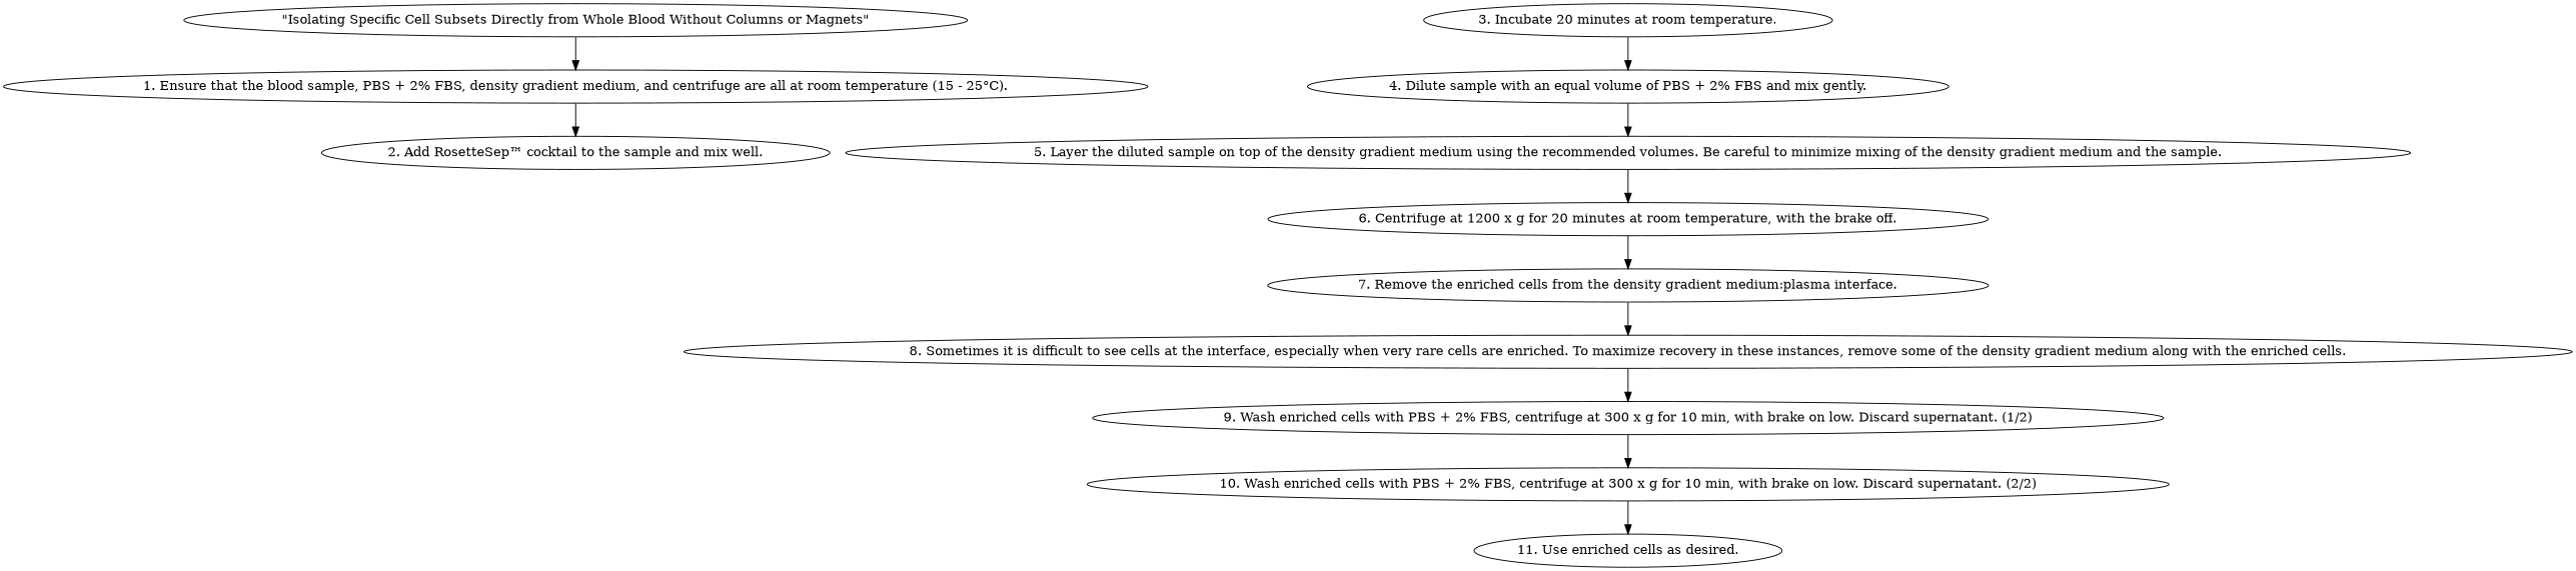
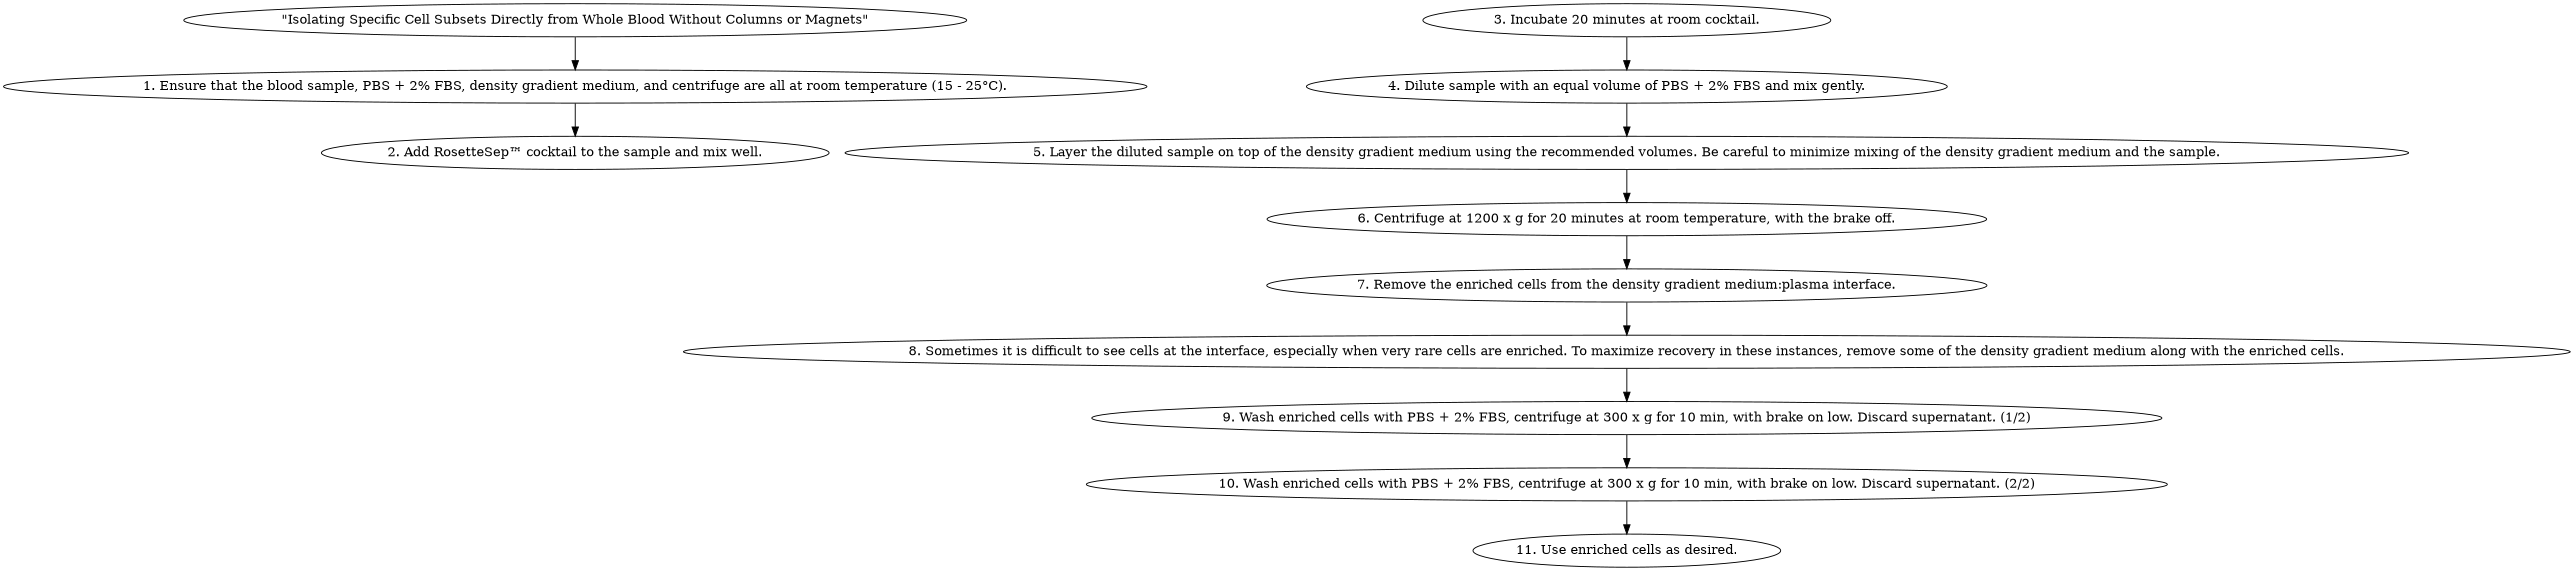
  digraph {
    fontname="DejaVu Serif"
    node [fontname="DejaVu Serif"]
    edge [fontname="DejaVu Serif"]
    n1 [label="\"Isolating Specific Cell Subsets Directly from Whole Blood Without Columns or Magnets\""]
    n2 [label="1. Ensure that the blood sample, PBS + 2% FBS, density gradient medium, and centrifuge are all at room temperature (15 - 25°C)."]
    n3 [label="2. Add RosetteSep™ cocktail to the sample and mix well."]
-   n4 [label="3. Incubate 20 minutes at room temperature."]
+   n4 [label="3. Incubate 20 minutes at room cocktail."]
    n5 [label="4. Dilute sample with an equal volume of PBS + 2% FBS and mix gently."]
    n6 [label="5. Layer the diluted sample on top of the density gradient medium using the recommended volumes. Be careful to minimize mixing of the density gradient medium and the sample."]
    n7 [label="6. Centrifuge at 1200 x g for 20 minutes at room temperature, with the brake off."]
    n8 [label="7. Remove the enriched cells from the density gradient medium:plasma interface."]
    n9 [label="8. Sometimes it is difficult to see cells at the interface, especially when very rare cells are enriched. To maximize recovery in these instances, remove some of the density gradient medium along with the enriched cells."]
    n10 [label="9. Wash enriched cells with PBS + 2% FBS, centrifuge at 300 x g for 10 min, with brake on low. Discard supernatant. (1/2)"]
    n11 [label="10. Wash enriched cells with PBS + 2% FBS, centrifuge at 300 x g for 10 min, with brake on low. Discard supernatant. (2/2)"]
    n12 [label="11. Use enriched cells as desired."]
    n1 -> n2
    n2 -> n3
    n4 -> n5
    n5 -> n6
    n6 -> n7
    n7 -> n8
    n8 -> n9
    n9 -> n10
    n10 -> n11
    n11 -> n12
  }
